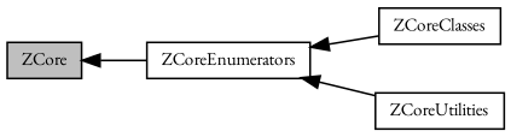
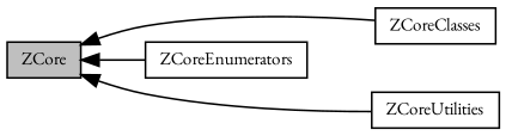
  digraph {
    fontname="EB Garamond"
    rankdir=LR
    node [color=black fillcolor=white fontname="EB Garamond" fontsize=10 shape=record style=filled]
    edge [dir=back fontname="EB Garamond" fontsize=10 labelfontname=Helvetica labelfontsize=10 shape=plaintext style=solid]
    n1 [fillcolor=grey75 fontcolor=black height=0.2 label=ZCore width=0.4]
    n2 [height=0.2 label=ZCoreClasses width=0.4]
    n3 [height=0.2 label=ZCoreEnumerators width=0.4]
    n4 [height=0.2 label=ZCoreUtilities width=0.4]
-   n3 -> n2
+   n1 -> n2
    n1 -> n3
-   n3 -> n4
+   n1 -> n4
  }
